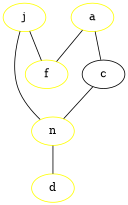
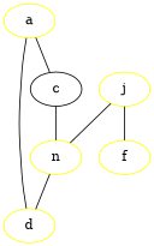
  graph {
    node [color=yellow]
    c [color=black]
    a
    f
    n
    d
    j
    c -- n
    a -- c
-   a -- f
+   a -- d
    n -- d
    j -- f
    j -- n
  }
